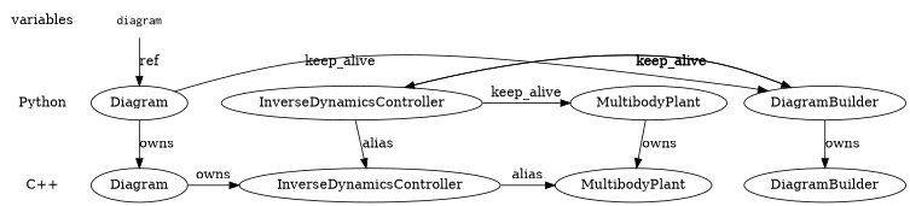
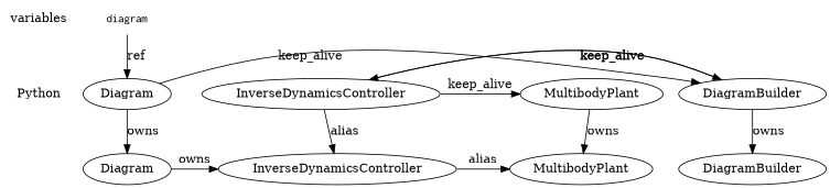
  digraph {
    variables [shape=plaintext]
    Python [shape=plaintext]
-   "C++" [shape=plaintext]
    diagram [fontname=Courier shape=plaintext]
    n5 [label=MultibodyPlant]
    n6 [label=DiagramBuilder]
    n7 [label=InverseDynamicsController]
    n8 [label=Diagram]
    n9 [label=MultibodyPlant]
    n10 [label=DiagramBuilder]
    n11 [label=InverseDynamicsController]
    n12 [label=Diagram]
    subgraph sub_1 {
      variables
      Python
-     "C++"
    }
    subgraph sub_2 {
      diagram
    }
    subgraph sub_3 {
      rank=same
      variables
      diagram
    }
    subgraph sub_4 {
      rank=same
      Python
      n5
      n6
      n7
      n8
    }
    subgraph sub_5 {
      rank=same
-     "C++"
      n9
      n10
      n11
      n12
    }
    variables -> Python [style=invis]
-   Python -> "C++" [style=invis]
    diagram -> n8 [label=ref]
    n5 -> n9 [label=owns]
    n6 -> n7 [constraint=false label=keep_alive]
    n6 -> n10 [label=owns]
    n7 -> n5 [constraint=false label=keep_alive]
    n7 -> n6 [constraint=false label=keep_alive]
    n7 -> n11 [label=alias]
    n8 -> n6 [constraint=false label=keep_alive]
    n8 -> n12 [label=owns]
    n11 -> n9 [label=alias]
    n12 -> n11 [label=owns]
  }
